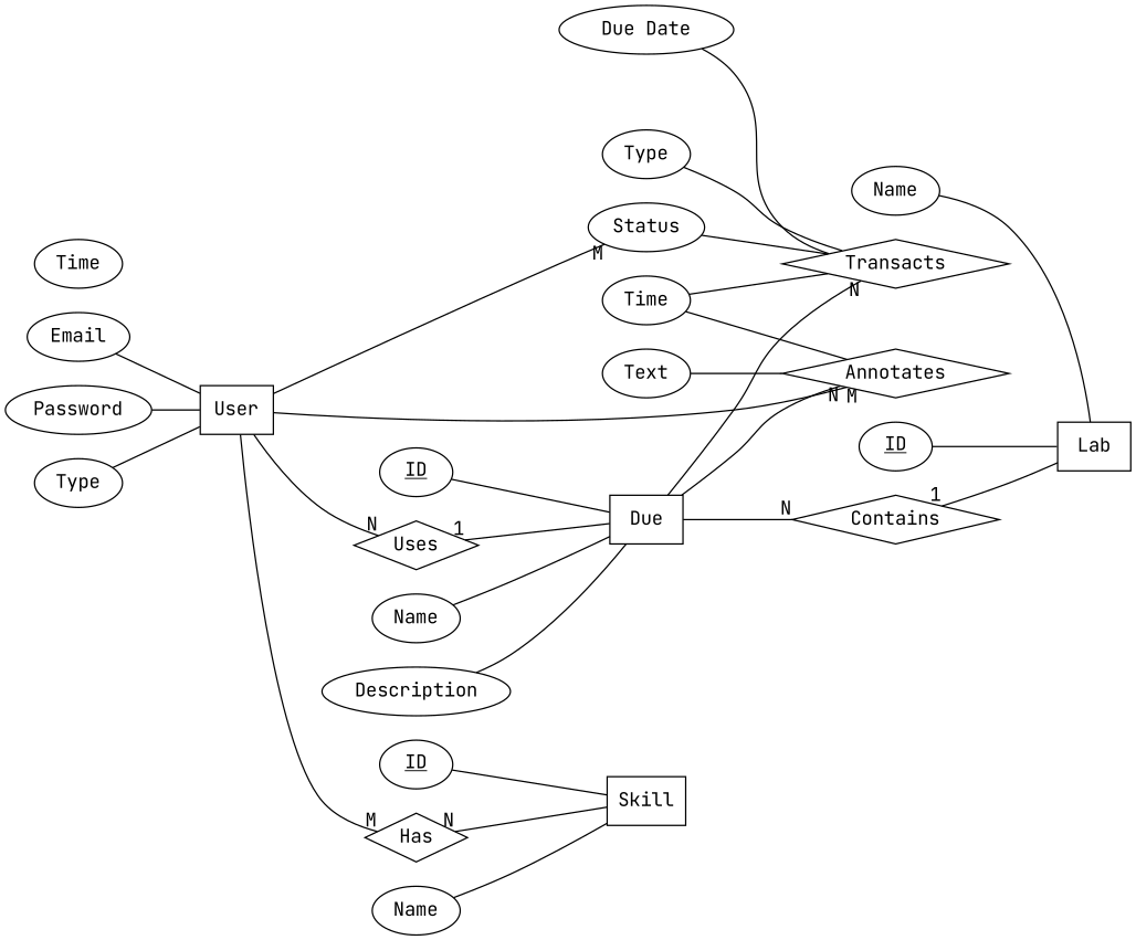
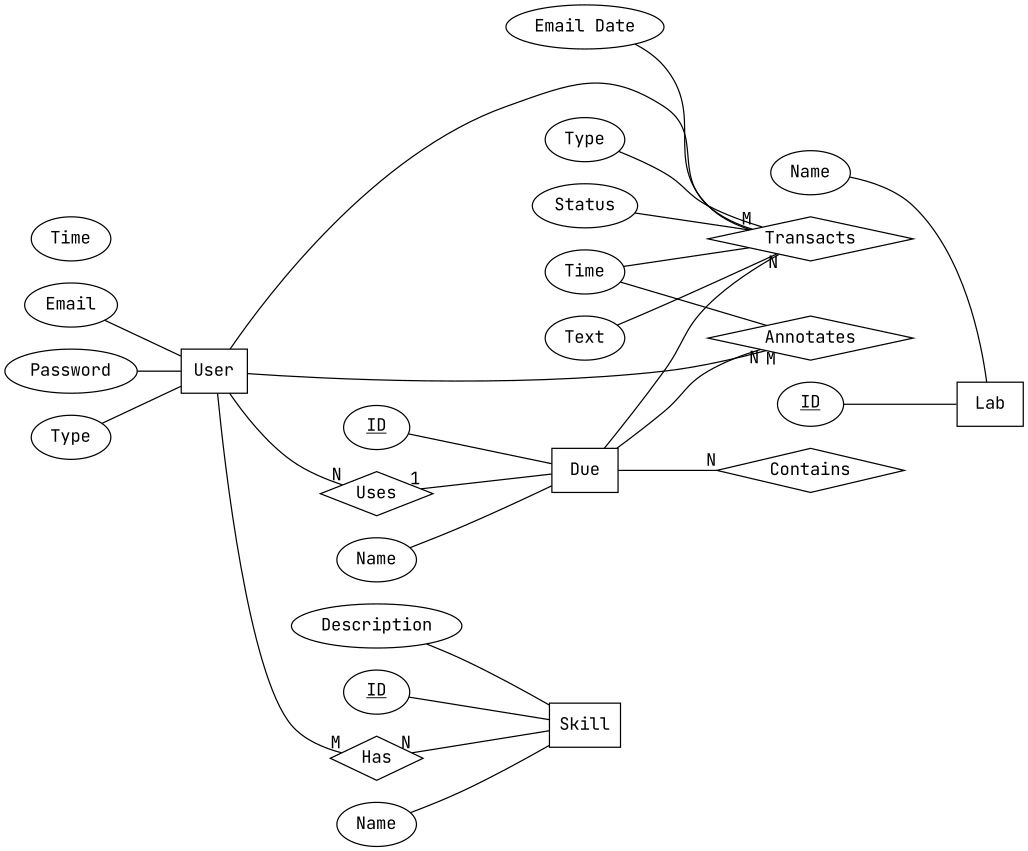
  digraph {
    fontname="JetBrains Mono"
    rankdir=LR
    node [fontname="JetBrains Mono" shape=ellipse]
    edge [arrowhead=none fontname="JetBrains Mono"]
    n1 [label=Due shape=rect]
    n2 [label=Transacts shape=diamond]
    n3 [label=Annotates shape=diamond]
    n4 [label=Contains shape=diamond]
    Lab [shape=rect]
    Skill [shape=rect]
    User [shape=rect]
    n8 [label=Has shape=diamond]
    n9 [label=Uses shape=diamond]
    Text
    Description
    Type
    Time
    Status
-   "Due Date"
+   "Due Date" [label="Email Date"]
    Email
    Password
    n18 [label=Type]
    n19 [label=Time]
    n20 [label=Name]
    n21 [label=Name]
    n22 [label=Name]
    n23 [label=<<U>ID</U>>]
    n24 [label=<<U>ID</U>>]
    n25 [label=<<U>ID</U>>]
    n1 -> n2 [headlabel=N]
    n1 -> n3 [headlabel=N]
    n1 -> n4 [headlabel=N]
-   n4 -> Lab [taillabel=1]
-   User -> Status [headlabel=M]
+   User -> n2 [headlabel=M]
    User -> n3 [headlabel=M]
    User -> n8 [headlabel=M]
    User -> n9 [headlabel=N]
    n8 -> Skill [taillabel=N]
    n9 -> n1 [taillabel=1]
-   Text -> n3
-   Description -> n1
+   Text -> n2
+   Description -> Skill
    Type -> n2
    Time -> n2
    Time -> n3
    Status -> n2
    "Due Date" -> n2
    Email -> User
    Password -> User
    n18 -> User
    n20 -> n1
    n21 -> Lab
    n22 -> Skill
    n23 -> n1
    n24 -> Lab
    n25 -> Skill
  }
